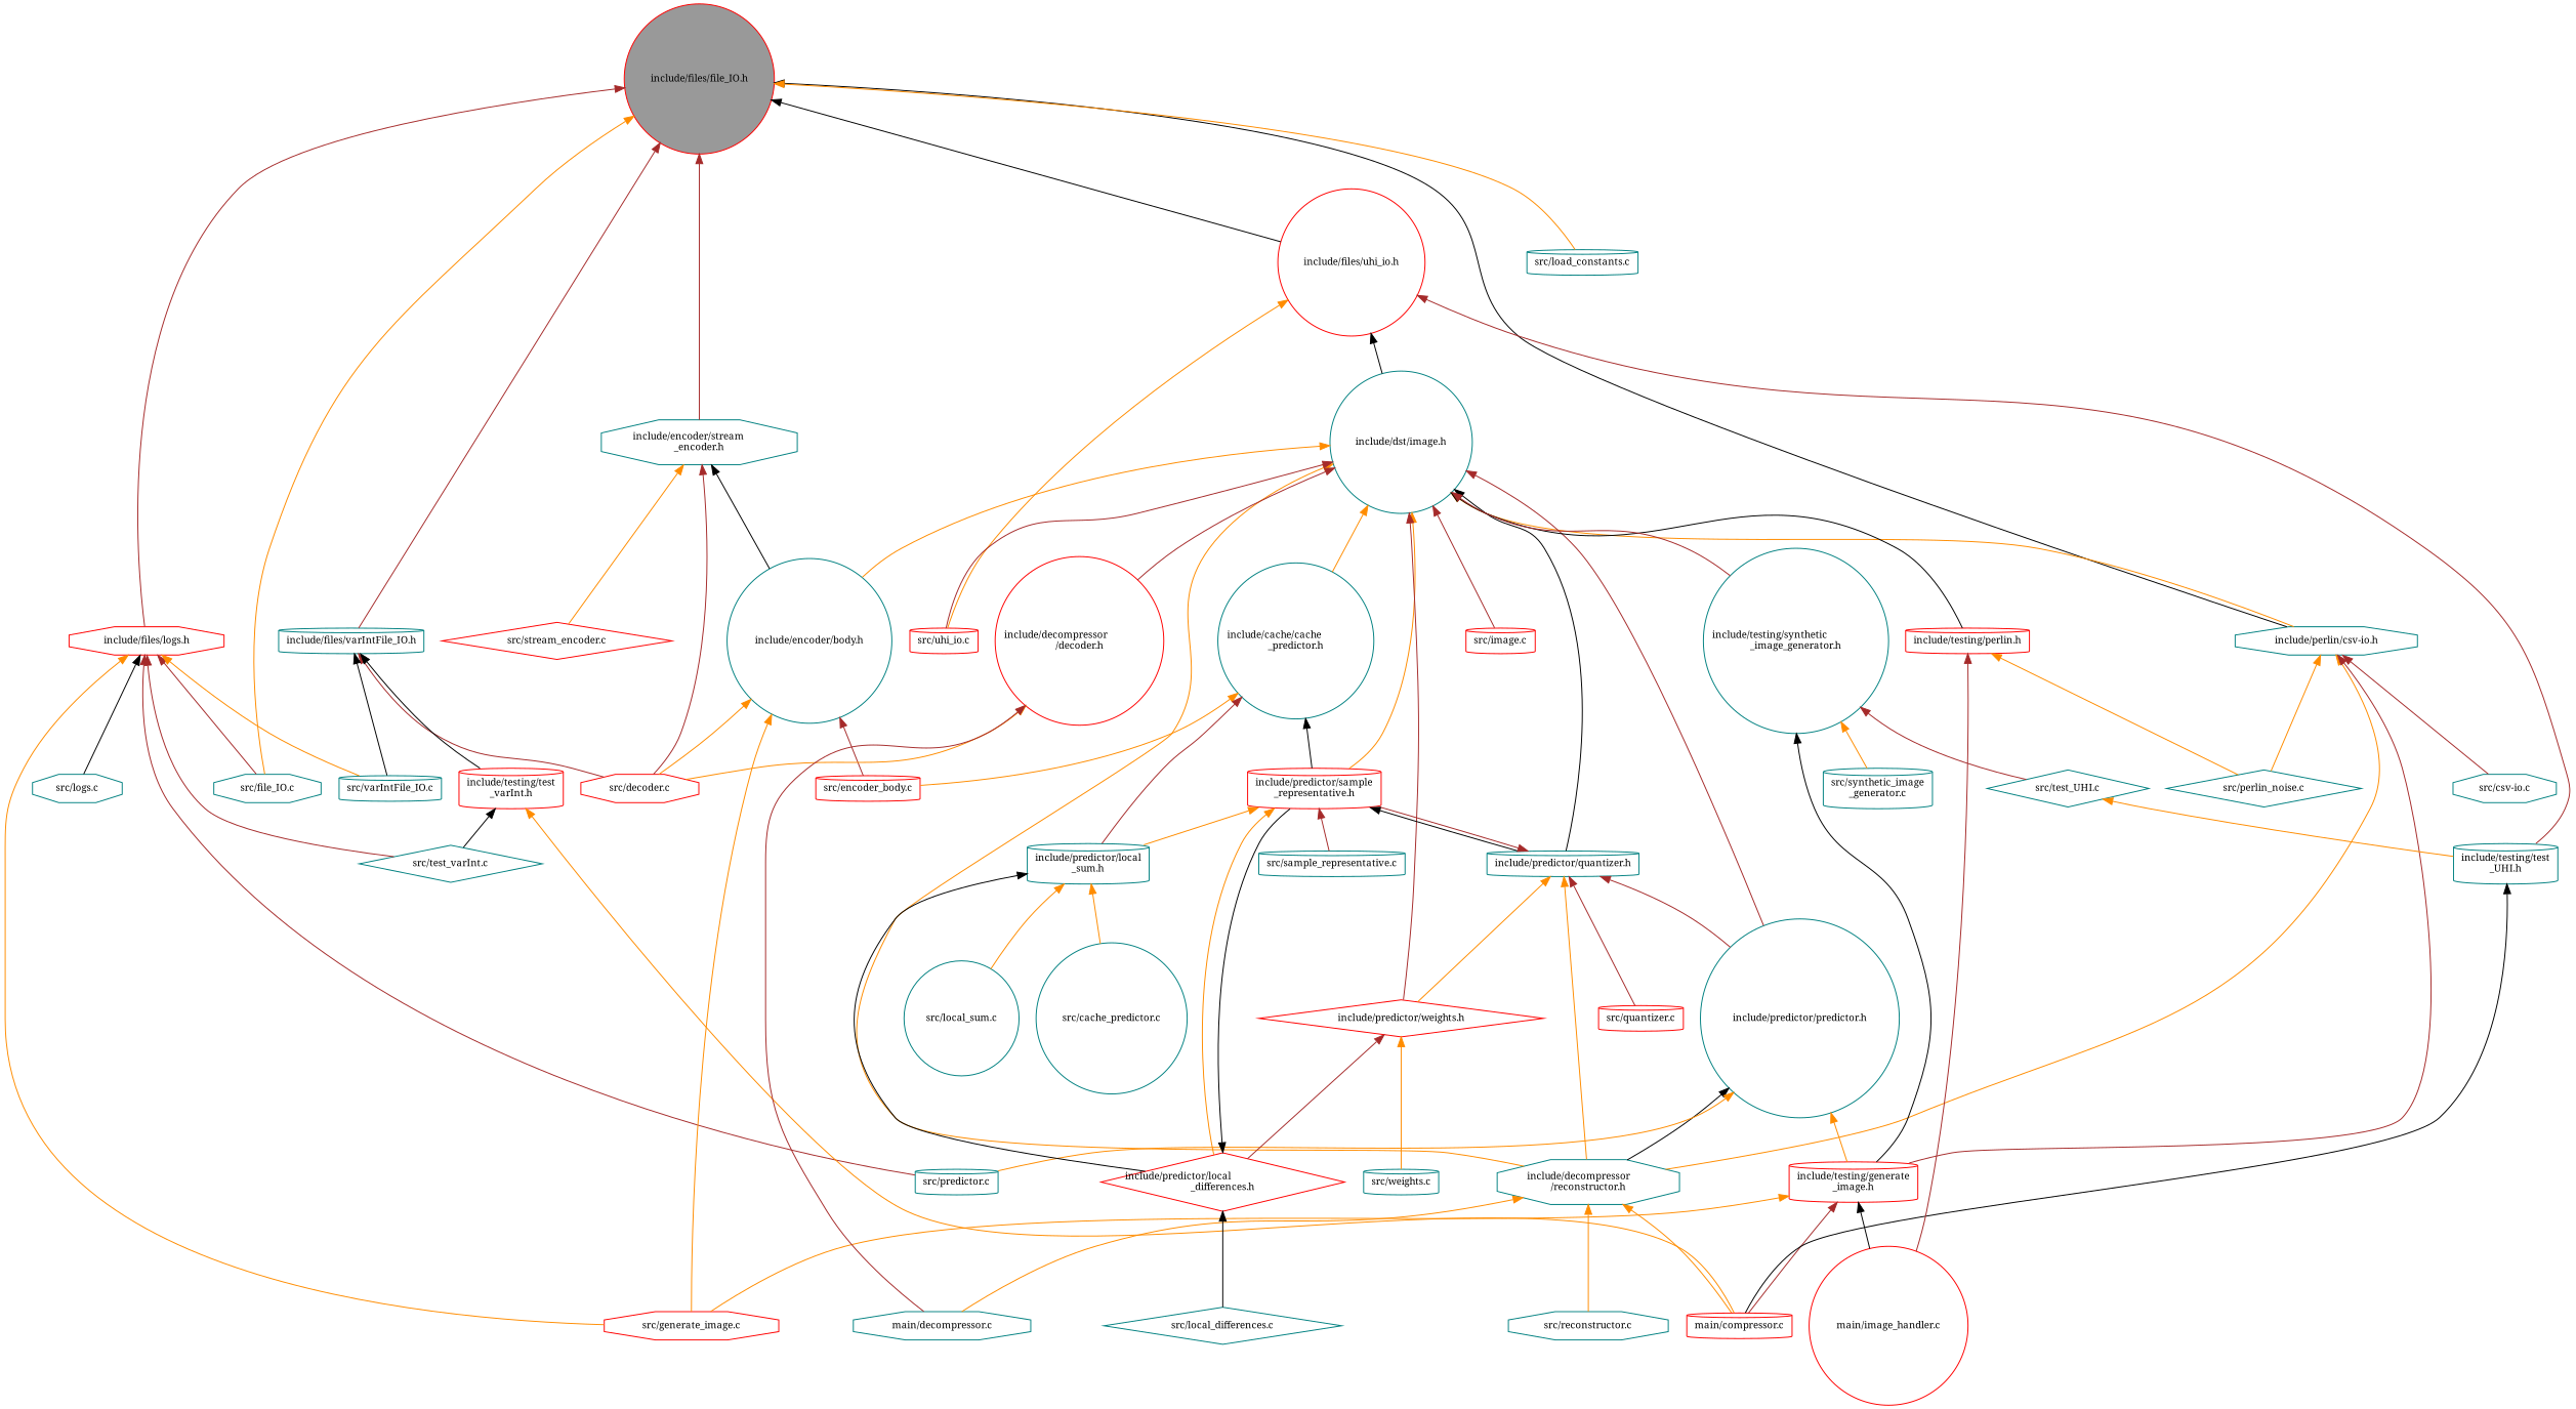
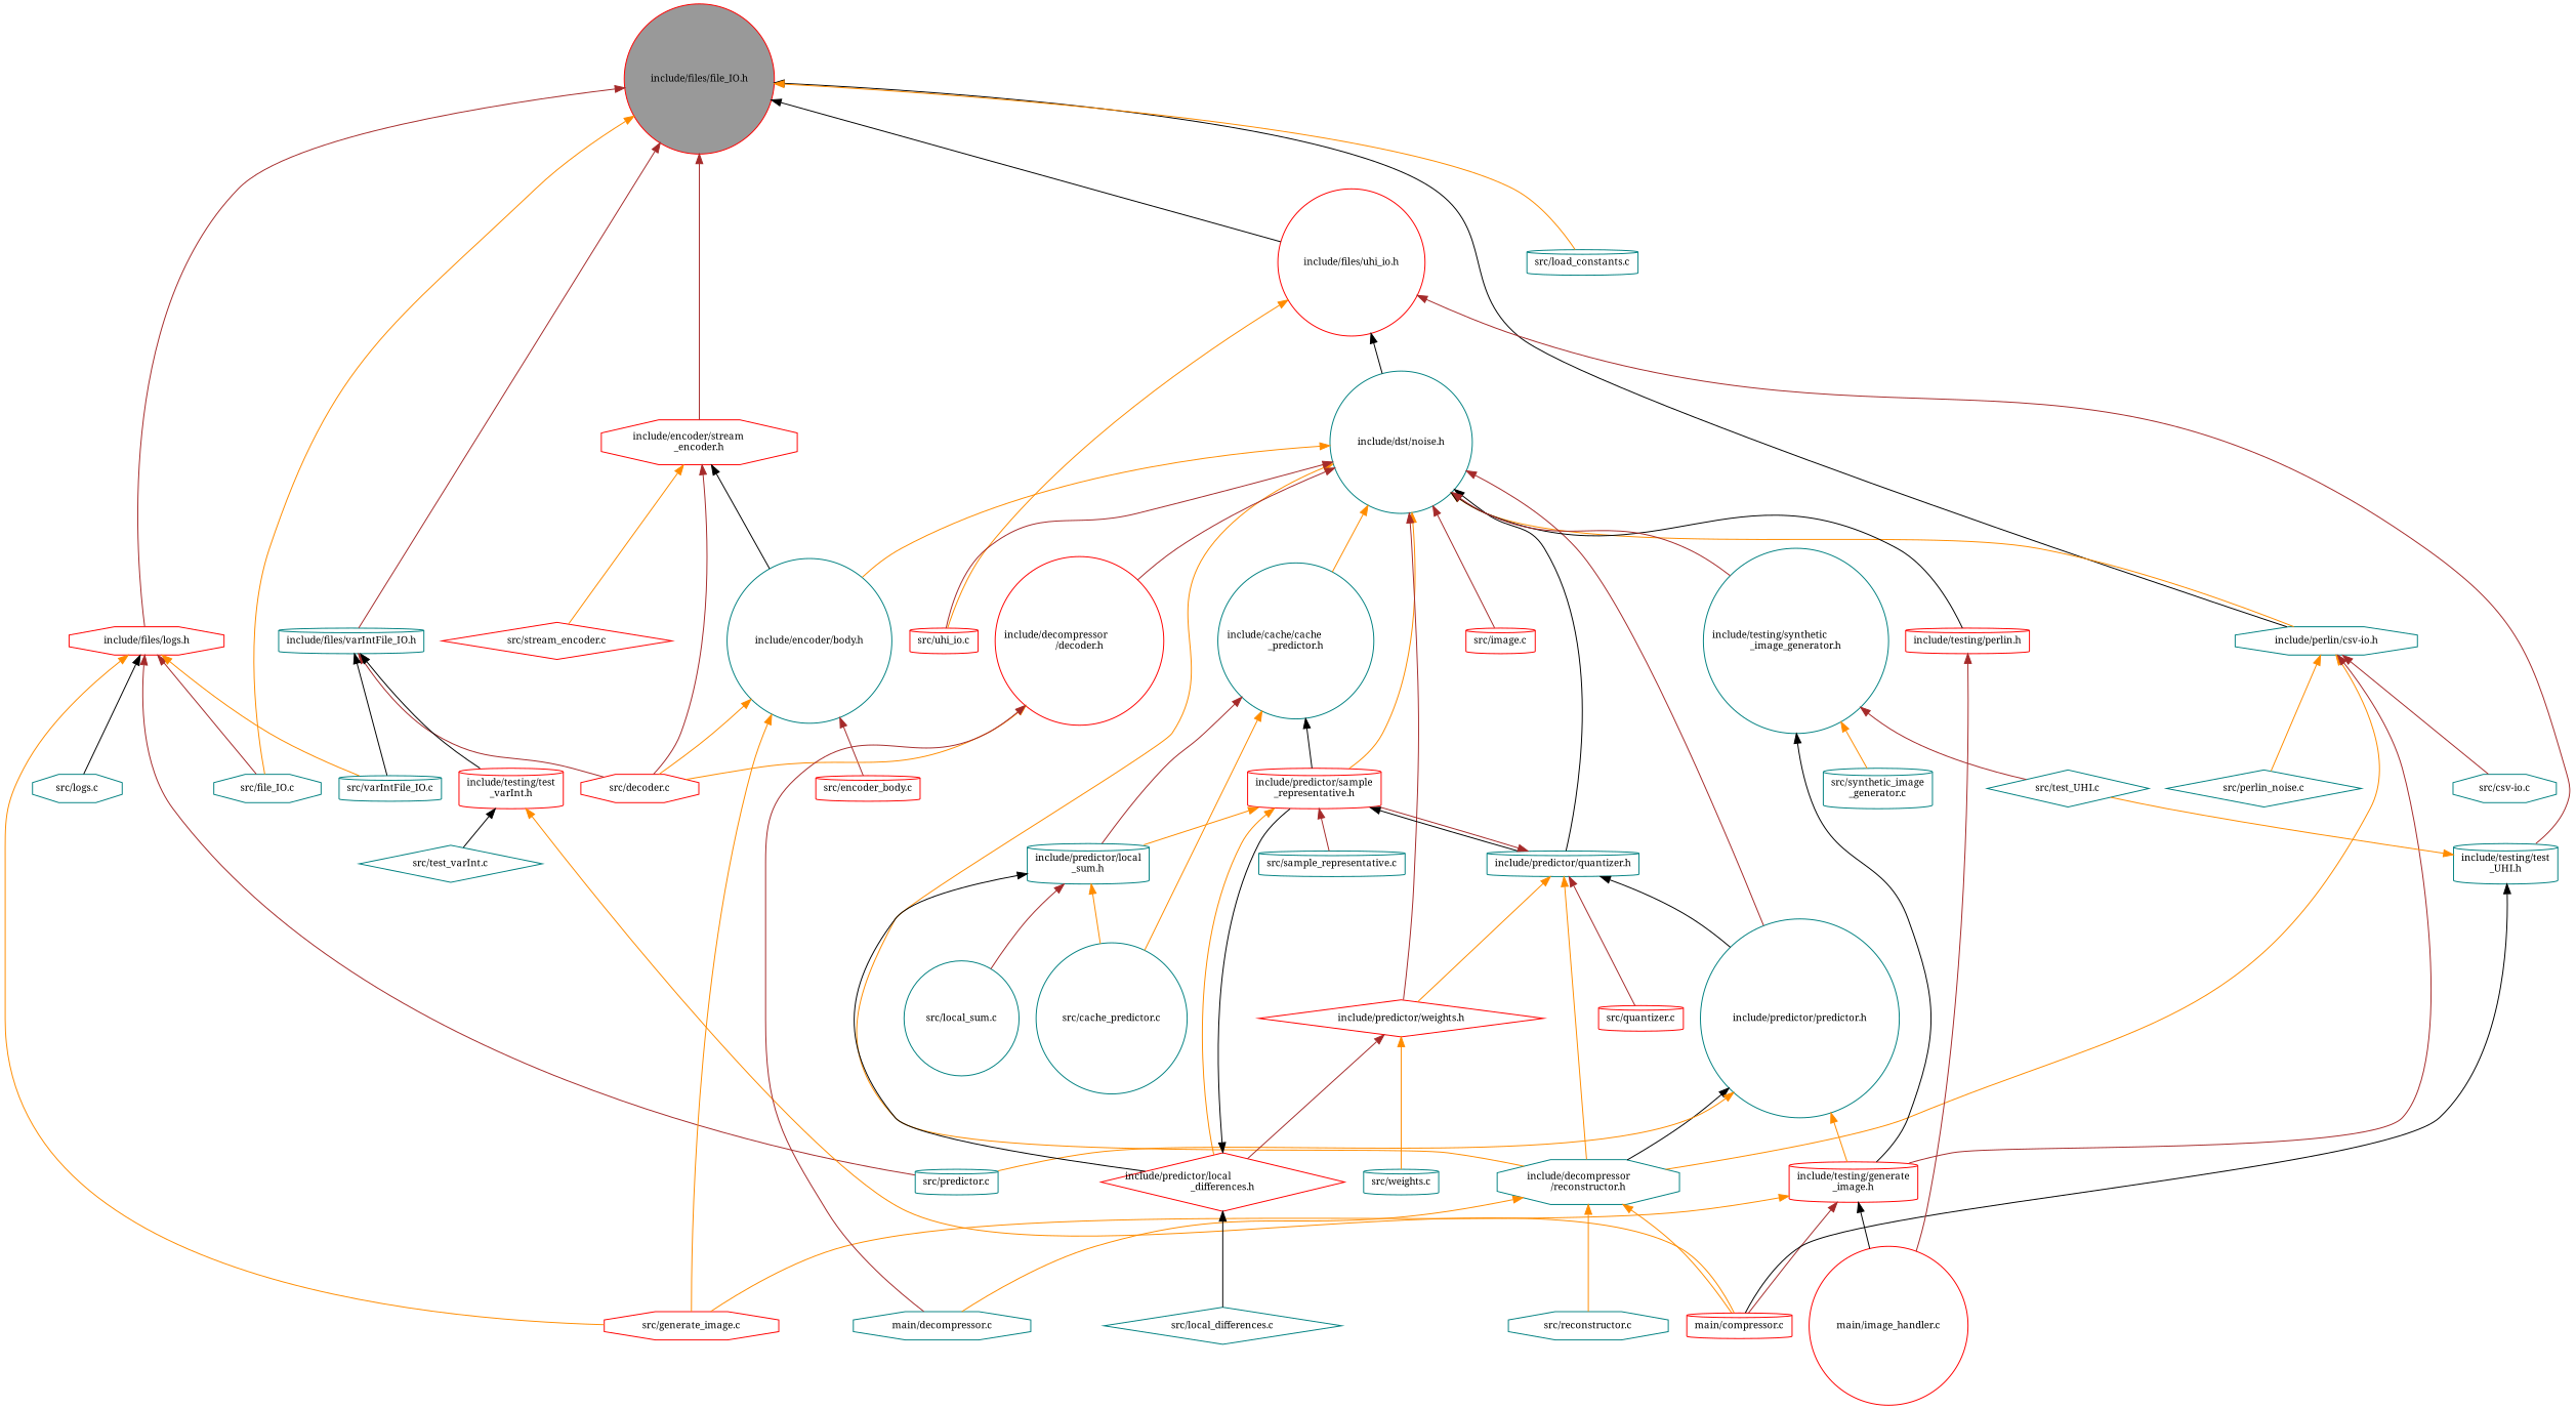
  digraph {
    fontname="Noto Serif"
    node [color=teal fillcolor=white fontname="Noto Serif" fontsize=10 shape=cylinder style=filled]
    edge [color=darkorange dir=back fontname="Noto Serif" fontsize=10 labelfontname=Helvetica labelfontsize=10 style=solid]
    n1 [color=red fillcolor=grey60 fontcolor=black height=0.2 label="include/files/file_IO.h" shape=circle width=0.4]
-   n2 [height=0.2 label="include/encoder/stream\l_encoder.h" shape=octagon width=0.4]
+   n2 [color=red height=0.2 label="include/encoder/stream\l_encoder.h" shape=octagon width=0.4]
    n3 [height=0.2 label="include/perlin/csv-io.h" shape=octagon width=0.4]
    n4 [color=red height=0.2 label="include/files/logs.h" shape=octagon width=0.4]
    n5 [height=0.2 label="src/file_IO.c" shape=octagon width=0.4]
    n6 [color=red height=0.2 label="include/files/uhi_io.h" shape=circle width=0.4]
    n7 [height=0.2 label="include/files/varIntFile_IO.h" width=0.4]
    n8 [height=0.2 label="src/load_constants.c" width=0.4]
    n9 [height=0.2 label="include/encoder/body.h" shape=circle width=0.4]
    n10 [color=red height=0.2 label="src/decoder.c" shape=octagon width=0.4]
    n11 [color=red height=0.2 label="src/stream_encoder.c" shape=diamond width=0.4]
    n12 [height=0.2 label="include/decompressor\l/reconstructor.h" shape=octagon width=0.4]
    n13 [color=red height=0.2 label="include/testing/generate\l_image.h" width=0.4]
    n14 [height=0.2 label="src/csv-io.c" shape=octagon width=0.4]
    n15 [height=0.2 label="src/perlin_noise.c" shape=diamond width=0.4]
    n16 [color=red height=0.2 label="src/generate_image.c" shape=octagon width=0.4]
    n17 [height=0.2 label="src/logs.c" shape=octagon width=0.4]
    n18 [height=0.2 label="src/predictor.c" width=0.4]
    n19 [height=0.2 label="src/test_varInt.c" shape=diamond width=0.4]
    n20 [height=0.2 label="src/varIntFile_IO.c" width=0.4]
-   n21 [height=0.2 label="include/dst/image.h" shape=circle width=0.4]
+   n21 [height=0.2 label="include/dst/noise.h" shape=circle width=0.4]
    n22 [color=red height=0.2 label="src/uhi_io.c" width=0.4]
    n23 [height=0.2 label="include/testing/test\l_UHI.h" width=0.4]
    n24 [color=red height=0.2 label="include/testing/test\l_varInt.h" width=0.4]
    n25 [color=red height=0.2 label="src/encoder_body.c" width=0.4]
    n26 [color=red height=0.2 label="main/compressor.c" width=0.4]
    n27 [height=0.2 label="main/decompressor.c" shape=octagon width=0.4]
    n28 [height=0.2 label="src/reconstructor.c" shape=octagon width=0.4]
    n29 [color=red height=0.2 label="main/image_handler.c" shape=circle width=0.4]
    n30 [height=0.2 label="include/cache/cache\l_predictor.h" shape=circle width=0.4]
    n31 [color=red height=0.2 label="include/predictor/sample\l_representative.h" width=0.4]
    n32 [height=0.2 label="include/predictor/quantizer.h" width=0.4]
    n33 [height=0.2 label="include/predictor/predictor.h" shape=circle width=0.4]
    n34 [color=red height=0.2 label="include/predictor/weights.h" shape=diamond width=0.4]
    n35 [color=red height=0.2 label="include/decompressor\l/decoder.h" shape=circle width=0.4]
    n36 [color=red height=0.2 label="include/testing/perlin.h" width=0.4]
    n37 [height=0.2 label="include/testing/synthetic\l_image_generator.h" shape=circle width=0.4]
    n38 [color=red height=0.2 label="src/image.c" width=0.4]
    n39 [height=0.2 label="src/test_UHI.c" shape=diamond width=0.4]
    n40 [height=0.2 label="include/predictor/local\l_sum.h" width=0.4]
    n41 [height=0.2 label="src/cache_predictor.c" shape=circle width=0.4]
    n42 [color=red height=0.2 label="include/predictor/local\l_differences.h" shape=diamond width=0.4]
    n43 [height=0.2 label="src/sample_representative.c" width=0.4]
    n44 [color=red height=0.2 label="src/quantizer.c" width=0.4]
    n45 [height=0.2 label="src/weights.c" width=0.4]
    n46 [height=0.2 label="src/synthetic_image\l_generator.c" width=0.4]
    n47 [height=0.2 label="src/local_sum.c" shape=circle width=0.4]
    n48 [height=0.2 label="src/local_differences.c" shape=diamond width=0.4]
    n1 -> n2 [color=brown]
    n1 -> n3 [color=black]
    n1 -> n4 [color=brown]
    n1 -> n5
    n1 -> n6 [color=black]
    n1 -> n7 [color=brown]
    n1 -> n8
    n2 -> n9 [color=black]
    n2 -> n10 [color=brown]
    n2 -> n11
    n3 -> n12
    n3 -> n13 [color=brown]
    n3 -> n14 [color=brown]
    n3 -> n15
    n4 -> n5 [color=brown]
    n4 -> n16
    n4 -> n17 [color=black]
    n4 -> n18 [color=brown]
-   n4 -> n19 [color=brown]
    n4 -> n20
    n6 -> n21 [color=black]
    n6 -> n22
    n6 -> n23 [color=brown]
    n7 -> n10 [color=brown]
    n7 -> n20 [color=black]
    n7 -> n24 [color=black]
    n9 -> n10
    n9 -> n16
    n9 -> n25 [color=brown]
    n12 -> n26
    n12 -> n27
    n12 -> n28
    n13 -> n16
    n13 -> n26 [color=brown]
    n13 -> n29 [color=black]
    n21 -> n3
    n21 -> n9
    n21 -> n12
    n21 -> n22 [color=brown]
    n21 -> n30
    n21 -> n31
    n21 -> n32 [color=black]
    n21 -> n33 [color=brown]
    n21 -> n34 [color=brown]
    n21 -> n35 [color=brown]
    n21 -> n36 [color=black]
    n21 -> n37 [color=brown]
    n21 -> n38 [color=brown]
    n23 -> n26 [color=black]
-   n39 -> n23
+   n23 -> n39
    n24 -> n19 [color=black]
    n24 -> n26
    n30 -> n31 [color=black]
    n30 -> n40 [color=brown]
-   n30 -> n25
+   n30 -> n41
    n31 -> n32 [color=black]
    n31 -> n40
    n31 -> n42
    n31 -> n43 [color=brown]
    n32 -> n12
    n32 -> n31 [color=brown]
-   n32 -> n33 [color=brown]
+   n32 -> n33 [color=black]
    n32 -> n34
    n32 -> n44 [color=brown]
    n33 -> n12 [color=black]
    n33 -> n13
    n33 -> n18
    n34 -> n42 [color=brown]
    n34 -> n45
    n35 -> n10
    n35 -> n27 [color=brown]
-   n36 -> n15
    n36 -> n29 [color=brown]
    n37 -> n13 [color=black]
    n37 -> n39 [color=brown]
    n37 -> n46
    n40 -> n41
    n40 -> n42 [color=black]
-   n40 -> n47
+   n40 -> n47 [color=brown]
    n42 -> n31 [color=black]
    n42 -> n48 [color=black]
  }
